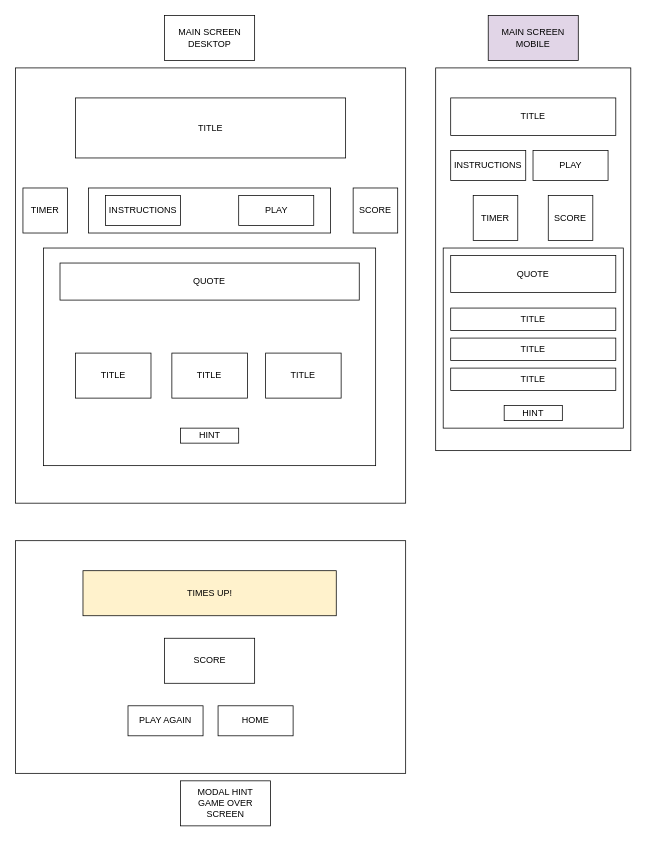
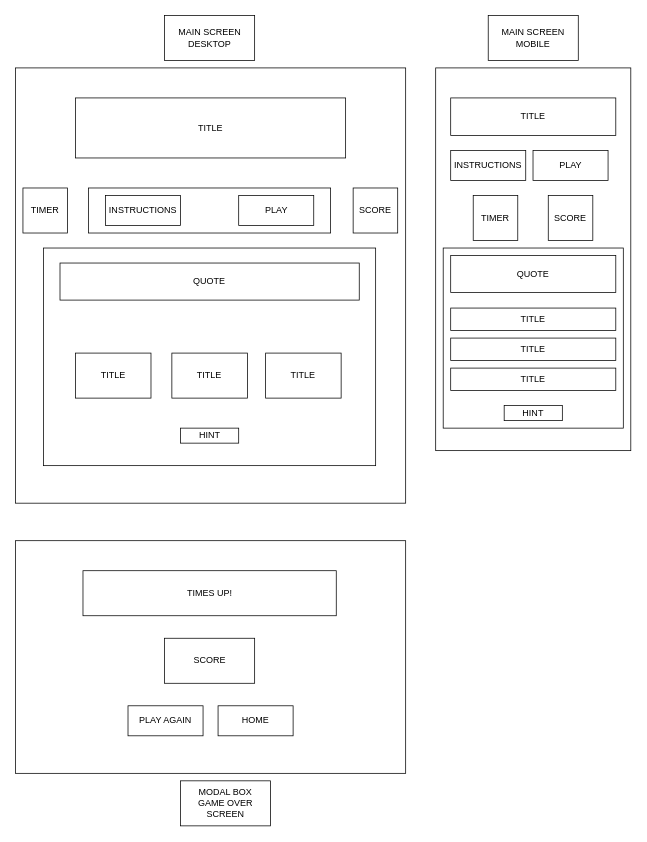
  <mxCell id="0" />
  <mxCell id="1" parent="0" />
  <mxCell id="2" value="" style="rounded=0;whiteSpace=wrap;html=1;" vertex="1" parent="1"><mxGeometry x="20" y="90" width="520" height="580" as="geometry" /></mxCell>
  <mxCell id="3" value="TITLE" style="rounded=0;whiteSpace=wrap;html=1;" vertex="1" parent="1"><mxGeometry x="100" y="130" width="360" height="80" as="geometry" /></mxCell>
  <mxCell id="4" value="" style="rounded=0;whiteSpace=wrap;html=1;" vertex="1" parent="1"><mxGeometry x="117.5" y="250" width="322.5" height="60" as="geometry" /></mxCell>
  <mxCell id="5" value="INSTRUCTIONS" style="rounded=0;whiteSpace=wrap;html=1;" vertex="1" parent="1"><mxGeometry x="140" y="260" width="100" height="40" as="geometry" /></mxCell>
  <mxCell id="6" value="PLAY" style="rounded=0;whiteSpace=wrap;html=1;" vertex="1" parent="1"><mxGeometry x="317.5" y="260" width="100" height="40" as="geometry" /></mxCell>
  <mxCell id="7" value="" style="rounded=0;whiteSpace=wrap;html=1;" vertex="1" parent="1"><mxGeometry x="57.5" y="330" width="442.5" height="290" as="geometry" /></mxCell>
  <mxCell id="8" value="QUOTE" style="rounded=0;whiteSpace=wrap;html=1;" vertex="1" parent="1"><mxGeometry x="79.38" y="350" width="398.75" height="49.38" as="geometry" /></mxCell>
  <mxCell id="9" value="TITLE" style="rounded=0;whiteSpace=wrap;html=1;" vertex="1" parent="1"><mxGeometry x="100" y="470" width="100.62" height="60" as="geometry" /></mxCell>
  <mxCell id="10" value="TITLE" style="rounded=0;whiteSpace=wrap;html=1;" vertex="1" parent="1"><mxGeometry x="228.44" y="470" width="100.62" height="60" as="geometry" /></mxCell>
  <mxCell id="11" value="TITLE" style="rounded=0;whiteSpace=wrap;html=1;" vertex="1" parent="1"><mxGeometry x="353.38" y="470" width="100.62" height="60" as="geometry" /></mxCell>
  <mxCell id="12" value="HINT" style="rounded=0;whiteSpace=wrap;html=1;" vertex="1" parent="1"><mxGeometry x="240" y="570" width="77.5" height="20" as="geometry" /></mxCell>
  <mxCell id="13" value="TIMER" style="rounded=0;whiteSpace=wrap;html=1;" vertex="1" parent="1"><mxGeometry x="30" y="250" width="59.38" height="60" as="geometry" /></mxCell>
  <mxCell id="14" value="SCORE" style="rounded=0;whiteSpace=wrap;html=1;" vertex="1" parent="1"><mxGeometry x="470" y="250" width="59.38" height="60" as="geometry" /></mxCell>
  <mxCell id="15" value="" style="rounded=0;whiteSpace=wrap;html=1;" vertex="1" parent="1"><mxGeometry x="580" y="90" width="260" height="510" as="geometry" /></mxCell>
  <mxCell id="16" value="TITLE" style="rounded=0;whiteSpace=wrap;html=1;" vertex="1" parent="1"><mxGeometry x="600" y="130" width="220" height="50" as="geometry" /></mxCell>
  <mxCell id="17" value="SCORE" style="rounded=0;whiteSpace=wrap;html=1;" vertex="1" parent="1"><mxGeometry x="730" y="260" width="59.38" height="60" as="geometry" /></mxCell>
  <mxCell id="18" value="TIMER" style="rounded=0;whiteSpace=wrap;html=1;" vertex="1" parent="1"><mxGeometry x="630" y="260" width="59.38" height="60" as="geometry" /></mxCell>
  <mxCell id="19" value="PLAY" style="rounded=0;whiteSpace=wrap;html=1;" vertex="1" parent="1"><mxGeometry x="709.69" y="200" width="100" height="40" as="geometry" /></mxCell>
  <mxCell id="20" value="INSTRUCTIONS" style="rounded=0;whiteSpace=wrap;html=1;" vertex="1" parent="1"><mxGeometry x="600" y="200" width="100" height="40" as="geometry" /></mxCell>
  <mxCell id="21" value="" style="rounded=0;whiteSpace=wrap;html=1;" vertex="1" parent="1"><mxGeometry x="590" y="330" width="240" height="240" as="geometry" /></mxCell>
  <mxCell id="22" value="QUOTE" style="rounded=0;whiteSpace=wrap;html=1;" vertex="1" parent="1"><mxGeometry x="600" y="340" width="220" height="49.38" as="geometry" /></mxCell>
  <mxCell id="23" value="TITLE" style="rounded=0;whiteSpace=wrap;html=1;" vertex="1" parent="1"><mxGeometry x="600" y="410" width="220" height="30" as="geometry" /></mxCell>
  <mxCell id="24" value="TITLE" style="rounded=0;whiteSpace=wrap;html=1;" vertex="1" parent="1"><mxGeometry x="600" y="450" width="220" height="30" as="geometry" /></mxCell>
  <mxCell id="25" value="TITLE" style="rounded=0;whiteSpace=wrap;html=1;" vertex="1" parent="1"><mxGeometry x="600" y="490" width="220" height="30" as="geometry" /></mxCell>
  <mxCell id="26" value="HINT" style="rounded=0;whiteSpace=wrap;html=1;" vertex="1" parent="1"><mxGeometry x="671.25" y="540" width="77.5" height="20" as="geometry" /></mxCell>
  <mxCell id="27" value="" style="rounded=0;whiteSpace=wrap;html=1;" vertex="1" parent="1"><mxGeometry x="20" y="720" width="520" height="310" as="geometry" /></mxCell>
- <mxCell id="28" value="TIMES UP!" style="rounded=0;whiteSpace=wrap;html=1;fillColor=#fff2cc;" vertex="1" parent="1"><mxGeometry x="110" y="760" width="337.5" height="60" as="geometry" /></mxCell>
+ <mxCell id="28" value="TIMES UP!" style="rounded=0;whiteSpace=wrap;html=1;" vertex="1" parent="1"><mxGeometry x="110" y="760" width="337.5" height="60" as="geometry" /></mxCell>
  <mxCell id="29" value="SCORE" style="rounded=0;whiteSpace=wrap;html=1;" vertex="1" parent="1"><mxGeometry x="218.76" y="850" width="120" height="60" as="geometry" /></mxCell>
  <mxCell id="30" value="PLAY AGAIN" style="rounded=0;whiteSpace=wrap;html=1;" vertex="1" parent="1"><mxGeometry x="170" y="940" width="100" height="40" as="geometry" /></mxCell>
  <mxCell id="31" value="HOME" style="rounded=0;whiteSpace=wrap;html=1;" vertex="1" parent="1"><mxGeometry x="290" y="940" width="100" height="40" as="geometry" /></mxCell>
- <mxCell id="32" value="MODAL HINT&lt;br&gt;GAME OVER SCREEN" style="rounded=0;whiteSpace=wrap;html=1;" vertex="1" parent="1"><mxGeometry x="240" y="1040" width="120" height="60" as="geometry" /></mxCell>
+ <mxCell id="32" value="MODAL BOX&lt;br&gt;GAME OVER SCREEN" style="rounded=0;whiteSpace=wrap;html=1;" vertex="1" parent="1"><mxGeometry x="240" y="1040" width="120" height="60" as="geometry" /></mxCell>
  <mxCell id="33" value="MAIN SCREEN DESKTOP" style="rounded=0;whiteSpace=wrap;html=1;" vertex="1" parent="1"><mxGeometry x="218.75" y="20" width="120" height="60" as="geometry" /></mxCell>
- <mxCell id="34" value="MAIN SCREEN MOBILE" style="rounded=0;whiteSpace=wrap;html=1;fillColor=#e1d5e7;" vertex="1" parent="1"><mxGeometry x="650" y="20" width="120" height="60" as="geometry" /></mxCell>
+ <mxCell id="34" value="MAIN SCREEN MOBILE" style="rounded=0;whiteSpace=wrap;html=1;" vertex="1" parent="1"><mxGeometry x="650" y="20" width="120" height="60" as="geometry" /></mxCell>
